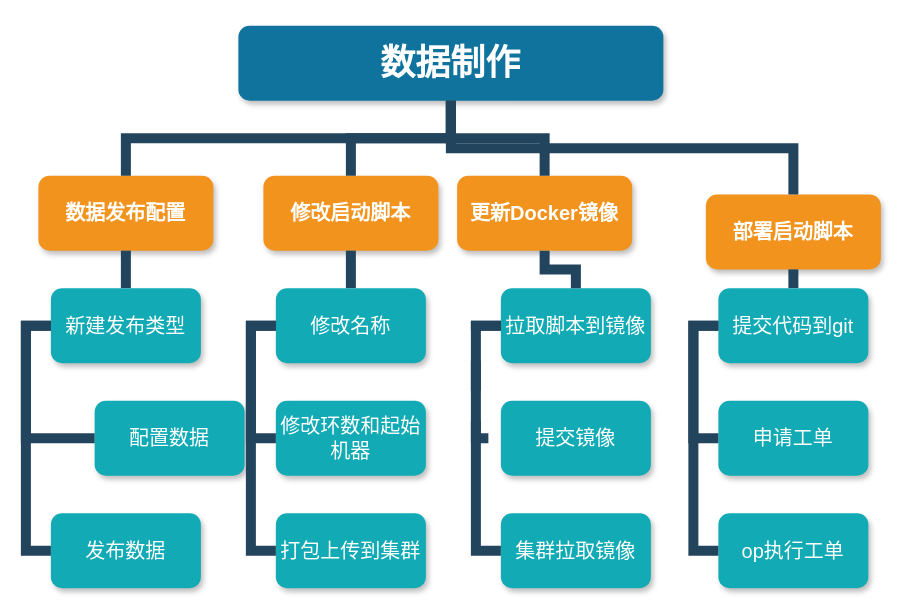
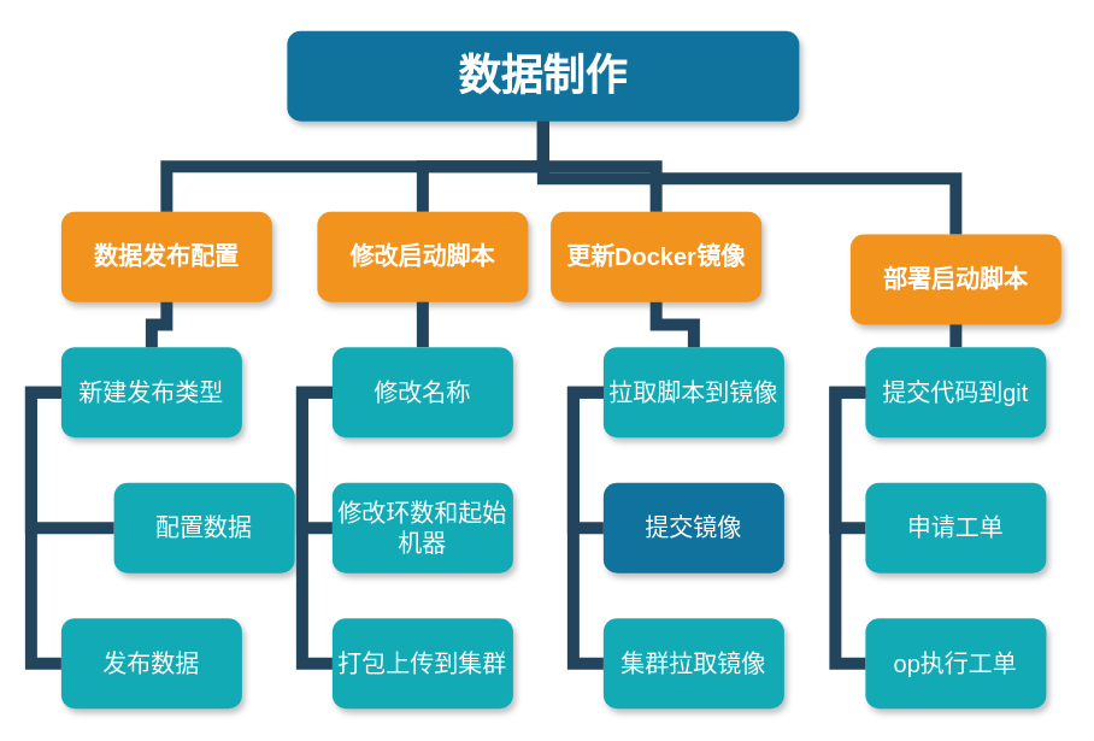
  <mxCell id="0" />
  <mxCell id="1" parent="0" />
  <mxCell id="2" value="数据制作" style="whiteSpace=wrap;rounded=1;shadow=1;fillColor=#10739E;strokeColor=none;fontColor=#FFFFFF;fontStyle=1;fontSize=28;" parent="1" vertex="1"><mxGeometry x="190" y="20" width="340" height="60" as="geometry" /></mxCell>
- <mxCell id="3" value="数据发布配置" style="whiteSpace=wrap;rounded=1;fillColor=#F2931E;strokeColor=none;shadow=1;fontColor=#FFFFFF;fontStyle=1;fontSize=16;" parent="1" vertex="1"><mxGeometry x="30" y="140" width="140" height="60" as="geometry" /></mxCell>
+ <mxCell id="3" value="数据发布配置" style="whiteSpace=wrap;rounded=1;fillColor=#F2931E;strokeColor=none;shadow=1;fontColor=#FFFFFF;fontStyle=1;fontSize=16;" parent="1" vertex="1"><mxGeometry x="40" y="140" width="140" height="60" as="geometry" /></mxCell>
  <mxCell id="4" value="修改启动脚本" style="whiteSpace=wrap;rounded=1;fillColor=#F2931E;strokeColor=none;shadow=1;fontColor=#FFFFFF;fontStyle=1;fontSize=16;" parent="1" vertex="1"><mxGeometry x="210" y="140" width="140" height="60" as="geometry" /></mxCell>
  <mxCell id="5" value="更新Docker镜像" style="whiteSpace=wrap;rounded=1;fillColor=#F2931E;strokeColor=none;shadow=1;fontColor=#FFFFFF;fontStyle=1;fontSize=16;" parent="1" vertex="1"><mxGeometry x="365" y="140" width="140" height="60" as="geometry" /></mxCell>
  <mxCell id="6" value="部署启动脚本" style="whiteSpace=wrap;rounded=1;fillColor=#F2931E;strokeColor=none;shadow=1;fontColor=#FFFFFF;fontStyle=1;fontSize=16;" parent="1" vertex="1"><mxGeometry x="564" y="155" width="140" height="60" as="geometry" /></mxCell>
  <mxCell id="7" value="新建发布类型" style="whiteSpace=wrap;rounded=1;fillColor=#12AAB5;strokeColor=none;shadow=1;fontColor=#FFFFFF;fontSize=16;" parent="1" vertex="1"><mxGeometry x="40" y="230" width="120" height="60" as="geometry" /></mxCell>
  <mxCell id="8" value="配置数据" style="whiteSpace=wrap;rounded=1;fillColor=#12AAB5;strokeColor=none;shadow=1;fontColor=#FFFFFF;fontStyle=0;fontSize=16;" parent="1" vertex="1"><mxGeometry x="75" y="320" width="120" height="60" as="geometry" /></mxCell>
  <mxCell id="9" value="发布数据" style="whiteSpace=wrap;rounded=1;fillColor=#12AAB5;strokeColor=none;shadow=1;fontColor=#FFFFFF;fontStyle=0;fontSize=16;" parent="1" vertex="1"><mxGeometry x="40" y="410" width="120" height="60" as="geometry" /></mxCell>
  <mxCell id="10" value="" style="edgeStyle=elbowEdgeStyle;elbow=vertical;rounded=0;fontColor=#000000;endArrow=none;endFill=0;strokeWidth=8;strokeColor=#23445D;fontSize=16;" parent="1" source="3" target="7" edge="1"><mxGeometry width="100" height="100" relative="1" as="geometry"><mxPoint x="-260" y="210" as="sourcePoint" /><mxPoint x="-360" y="280" as="targetPoint" /></mxGeometry></mxCell>
  <mxCell id="11" value="" style="edgeStyle=elbowEdgeStyle;elbow=horizontal;rounded=0;fontColor=#000000;endArrow=none;endFill=0;strokeWidth=8;strokeColor=#23445D;fontSize=16;" parent="1" source="7" target="8" edge="1"><mxGeometry width="100" height="100" relative="1" as="geometry"><mxPoint x="20" y="260" as="sourcePoint" /><mxPoint x="30" y="360" as="targetPoint" /><Array as="points"><mxPoint x="20" y="310" /></Array></mxGeometry></mxCell>
  <mxCell id="12" value="" style="edgeStyle=elbowEdgeStyle;elbow=horizontal;rounded=0;fontColor=#000000;endArrow=none;endFill=0;strokeWidth=8;strokeColor=#23445D;fontSize=16;" parent="1" source="7" target="9" edge="1"><mxGeometry width="100" height="100" relative="1" as="geometry"><mxPoint x="30" y="260" as="sourcePoint" /><mxPoint x="30" y="440" as="targetPoint" /><Array as="points"><mxPoint x="20" y="350" /></Array></mxGeometry></mxCell>
  <mxCell id="13" value="修改名称" style="whiteSpace=wrap;rounded=1;fillColor=#12AAB5;strokeColor=none;shadow=1;fontColor=#FFFFFF;fontSize=16;" parent="1" vertex="1"><mxGeometry x="220" y="230" width="120" height="60" as="geometry" /></mxCell>
  <mxCell id="14" value="修改环数和起始机器" style="whiteSpace=wrap;rounded=1;fillColor=#12AAB5;strokeColor=none;shadow=1;fontColor=#FFFFFF;fontStyle=0;fontSize=16;" parent="1" vertex="1"><mxGeometry x="220" y="320" width="120" height="60" as="geometry" /></mxCell>
  <mxCell id="15" value="打包上传到集群" style="whiteSpace=wrap;rounded=1;fillColor=#12AAB5;strokeColor=none;shadow=1;fontColor=#FFFFFF;fontStyle=0;fontSize=16;" parent="1" vertex="1"><mxGeometry x="220" y="410" width="120" height="60" as="geometry" /></mxCell>
  <mxCell id="16" value="" style="edgeStyle=elbowEdgeStyle;elbow=horizontal;rounded=0;fontColor=#000000;endArrow=none;endFill=0;strokeWidth=8;strokeColor=#23445D;fontSize=16;" parent="1" source="13" target="14" edge="1"><mxGeometry width="100" height="100" relative="1" as="geometry"><mxPoint x="200" y="260" as="sourcePoint" /><mxPoint x="210" y="360" as="targetPoint" /><Array as="points"><mxPoint x="200" y="310" /></Array></mxGeometry></mxCell>
  <mxCell id="17" value="" style="edgeStyle=elbowEdgeStyle;elbow=horizontal;rounded=0;fontColor=#000000;endArrow=none;endFill=0;strokeWidth=8;strokeColor=#23445D;fontSize=16;" parent="1" source="13" target="15" edge="1"><mxGeometry width="100" height="100" relative="1" as="geometry"><mxPoint x="210" y="260" as="sourcePoint" /><mxPoint x="210" y="440" as="targetPoint" /><Array as="points"><mxPoint x="200" y="350" /></Array></mxGeometry></mxCell>
  <mxCell id="18" value="拉取脚本到镜像" style="whiteSpace=wrap;rounded=1;fillColor=#12AAB5;strokeColor=none;shadow=1;fontColor=#FFFFFF;fontSize=16;" parent="1" vertex="1"><mxGeometry x="400" y="230" width="120" height="60" as="geometry" /></mxCell>
- <mxCell id="19" value="提交镜像" style="whiteSpace=wrap;rounded=1;fillColor=#12AAB5;strokeColor=none;shadow=1;fontColor=#FFFFFF;fontStyle=0;fontSize=16;" parent="1" vertex="1"><mxGeometry x="400" y="320" width="120" height="60" as="geometry" /></mxCell>
+ <mxCell id="19" value="提交镜像" style="whiteSpace=wrap;rounded=1;fillColor=#10739e;strokeColor=none;shadow=1;fontColor=#FFFFFF;fontStyle=0;fontSize=16;" parent="1" vertex="1"><mxGeometry x="400" y="320" width="120" height="60" as="geometry" /></mxCell>
  <mxCell id="20" value="集群拉取镜像" style="whiteSpace=wrap;rounded=1;fillColor=#12AAB5;strokeColor=none;shadow=1;fontColor=#FFFFFF;fontStyle=0;fontSize=16;" parent="1" vertex="1"><mxGeometry x="400" y="410" width="120" height="60" as="geometry" /></mxCell>
- <mxCell id="21" value="" style="edgeStyle=elbowEdgeStyle;elbow=horizontal;rounded=0;fontColor=#000000;endArrow=none;endFill=0;strokeWidth=8;strokeColor=#23445D;fontSize=16;dashed=1;" parent="1" source="18" target="19" edge="1"><mxGeometry width="100" height="100" relative="1" as="geometry"><mxPoint x="380" y="260" as="sourcePoint" /><mxPoint x="390" y="360" as="targetPoint" /><Array as="points"><mxPoint x="380" y="310" /></Array></mxGeometry></mxCell>
+ <mxCell id="21" value="" style="edgeStyle=elbowEdgeStyle;elbow=horizontal;rounded=0;fontColor=#000000;endArrow=none;endFill=0;strokeWidth=8;strokeColor=#23445D;fontSize=16;" parent="1" source="18" target="19" edge="1"><mxGeometry width="100" height="100" relative="1" as="geometry"><mxPoint x="380" y="260" as="sourcePoint" /><mxPoint x="390" y="360" as="targetPoint" /><Array as="points"><mxPoint x="380" y="310" /></Array></mxGeometry></mxCell>
  <mxCell id="22" value="" style="edgeStyle=elbowEdgeStyle;elbow=horizontal;rounded=0;fontColor=#000000;endArrow=none;endFill=0;strokeWidth=8;strokeColor=#23445D;fontSize=16;" parent="1" source="18" target="20" edge="1"><mxGeometry width="100" height="100" relative="1" as="geometry"><mxPoint x="390" y="260" as="sourcePoint" /><mxPoint x="390" y="440" as="targetPoint" /><Array as="points"><mxPoint x="380" y="350" /></Array></mxGeometry></mxCell>
  <mxCell id="23" value="提交代码到git" style="whiteSpace=wrap;rounded=1;fillColor=#12AAB5;strokeColor=none;shadow=1;fontColor=#FFFFFF;fontSize=16;" parent="1" vertex="1"><mxGeometry x="574" y="230" width="120" height="60" as="geometry" /></mxCell>
  <mxCell id="24" value="申请工单" style="whiteSpace=wrap;rounded=1;strokeColor=none;shadow=1;fontColor=#FFFFFF;fontStyle=0;fontSize=16;fillColor=#12AAB5;" parent="1" vertex="1"><mxGeometry x="574" y="320" width="120" height="60" as="geometry" /></mxCell>
  <mxCell id="25" value="op执行工单" style="whiteSpace=wrap;rounded=1;fillColor=#12AAB5;strokeColor=none;shadow=1;fontColor=#FFFFFF;fontStyle=0;fontSize=16;" parent="1" vertex="1"><mxGeometry x="574" y="410" width="120" height="60" as="geometry" /></mxCell>
  <mxCell id="26" value="" style="edgeStyle=elbowEdgeStyle;elbow=horizontal;rounded=0;fontColor=#000000;endArrow=none;endFill=0;strokeWidth=8;strokeColor=#23445D;fontSize=16;" parent="1" source="23" target="24" edge="1"><mxGeometry width="100" height="100" relative="1" as="geometry"><mxPoint x="554" y="260" as="sourcePoint" /><mxPoint x="564" y="360" as="targetPoint" /><Array as="points"><mxPoint x="554" y="310" /></Array></mxGeometry></mxCell>
  <mxCell id="27" value="" style="edgeStyle=elbowEdgeStyle;elbow=horizontal;rounded=0;fontColor=#000000;endArrow=none;endFill=0;strokeWidth=8;strokeColor=#23445D;fontSize=16;" parent="1" source="23" target="25" edge="1"><mxGeometry width="100" height="100" relative="1" as="geometry"><mxPoint x="564" y="260" as="sourcePoint" /><mxPoint x="564" y="440" as="targetPoint" /><Array as="points"><mxPoint x="554" y="350" /></Array></mxGeometry></mxCell>
  <mxCell id="28" value="" style="edgeStyle=elbowEdgeStyle;elbow=vertical;rounded=0;fontColor=#000000;endArrow=none;endFill=0;strokeWidth=8;strokeColor=#23445D;fontSize=16;" parent="1" source="4" target="13" edge="1"><mxGeometry width="100" height="100" relative="1" as="geometry"><mxPoint x="90" y="240" as="sourcePoint" /><mxPoint x="190" y="140" as="targetPoint" /></mxGeometry></mxCell>
  <mxCell id="29" value="" style="edgeStyle=elbowEdgeStyle;elbow=vertical;rounded=0;fontColor=#000000;endArrow=none;endFill=0;strokeWidth=8;strokeColor=#23445D;fontSize=16;" parent="1" source="5" target="18" edge="1"><mxGeometry width="100" height="100" relative="1" as="geometry"><mxPoint x="460" y="270" as="sourcePoint" /><mxPoint x="360" y="160" as="targetPoint" /></mxGeometry></mxCell>
  <mxCell id="30" value="" style="edgeStyle=elbowEdgeStyle;elbow=vertical;rounded=0;fontColor=#000000;endArrow=none;endFill=0;strokeWidth=8;strokeColor=#23445D;fontSize=16;" parent="1" source="6" target="23" edge="1"><mxGeometry width="100" height="100" relative="1" as="geometry"><mxPoint x="474" y="260" as="sourcePoint" /><mxPoint x="574" y="160" as="targetPoint" /></mxGeometry></mxCell>
  <mxCell id="31" value="" style="edgeStyle=elbowEdgeStyle;elbow=vertical;rounded=0;fontColor=#000000;endArrow=none;endFill=0;strokeWidth=8;strokeColor=#23445D;fontSize=14;" parent="1" source="2" target="3" edge="1"><mxGeometry width="100" height="100" relative="1" as="geometry"><mxPoint x="-260" y="120" as="sourcePoint" /><mxPoint x="-160" y="20" as="targetPoint" /></mxGeometry></mxCell>
  <mxCell id="32" value="" style="edgeStyle=elbowEdgeStyle;elbow=vertical;rounded=0;fontColor=#000000;endArrow=none;endFill=0;strokeWidth=8;strokeColor=#23445D;fontSize=14;" parent="1" source="2" target="4" edge="1"><mxGeometry width="100" height="100" relative="1" as="geometry"><mxPoint x="-250" y="130" as="sourcePoint" /><mxPoint x="-150" y="30" as="targetPoint" /></mxGeometry></mxCell>
  <mxCell id="33" value="" style="edgeStyle=elbowEdgeStyle;elbow=vertical;rounded=0;fontColor=#000000;endArrow=none;endFill=0;strokeWidth=8;strokeColor=#23445D;fontSize=14;" parent="1" source="2" target="5" edge="1"><mxGeometry width="100" height="100" relative="1" as="geometry"><mxPoint x="-240" y="140" as="sourcePoint" /><mxPoint x="-140" y="40" as="targetPoint" /></mxGeometry></mxCell>
  <mxCell id="34" value="" style="edgeStyle=elbowEdgeStyle;elbow=vertical;rounded=0;fontColor=#000000;endArrow=none;endFill=0;strokeWidth=8;strokeColor=#23445D;fontSize=14;" parent="1" source="2" target="6" edge="1"><mxGeometry width="100" height="100" relative="1" as="geometry"><mxPoint x="-230" y="150" as="sourcePoint" /><mxPoint x="-130" y="50" as="targetPoint" /></mxGeometry></mxCell>
